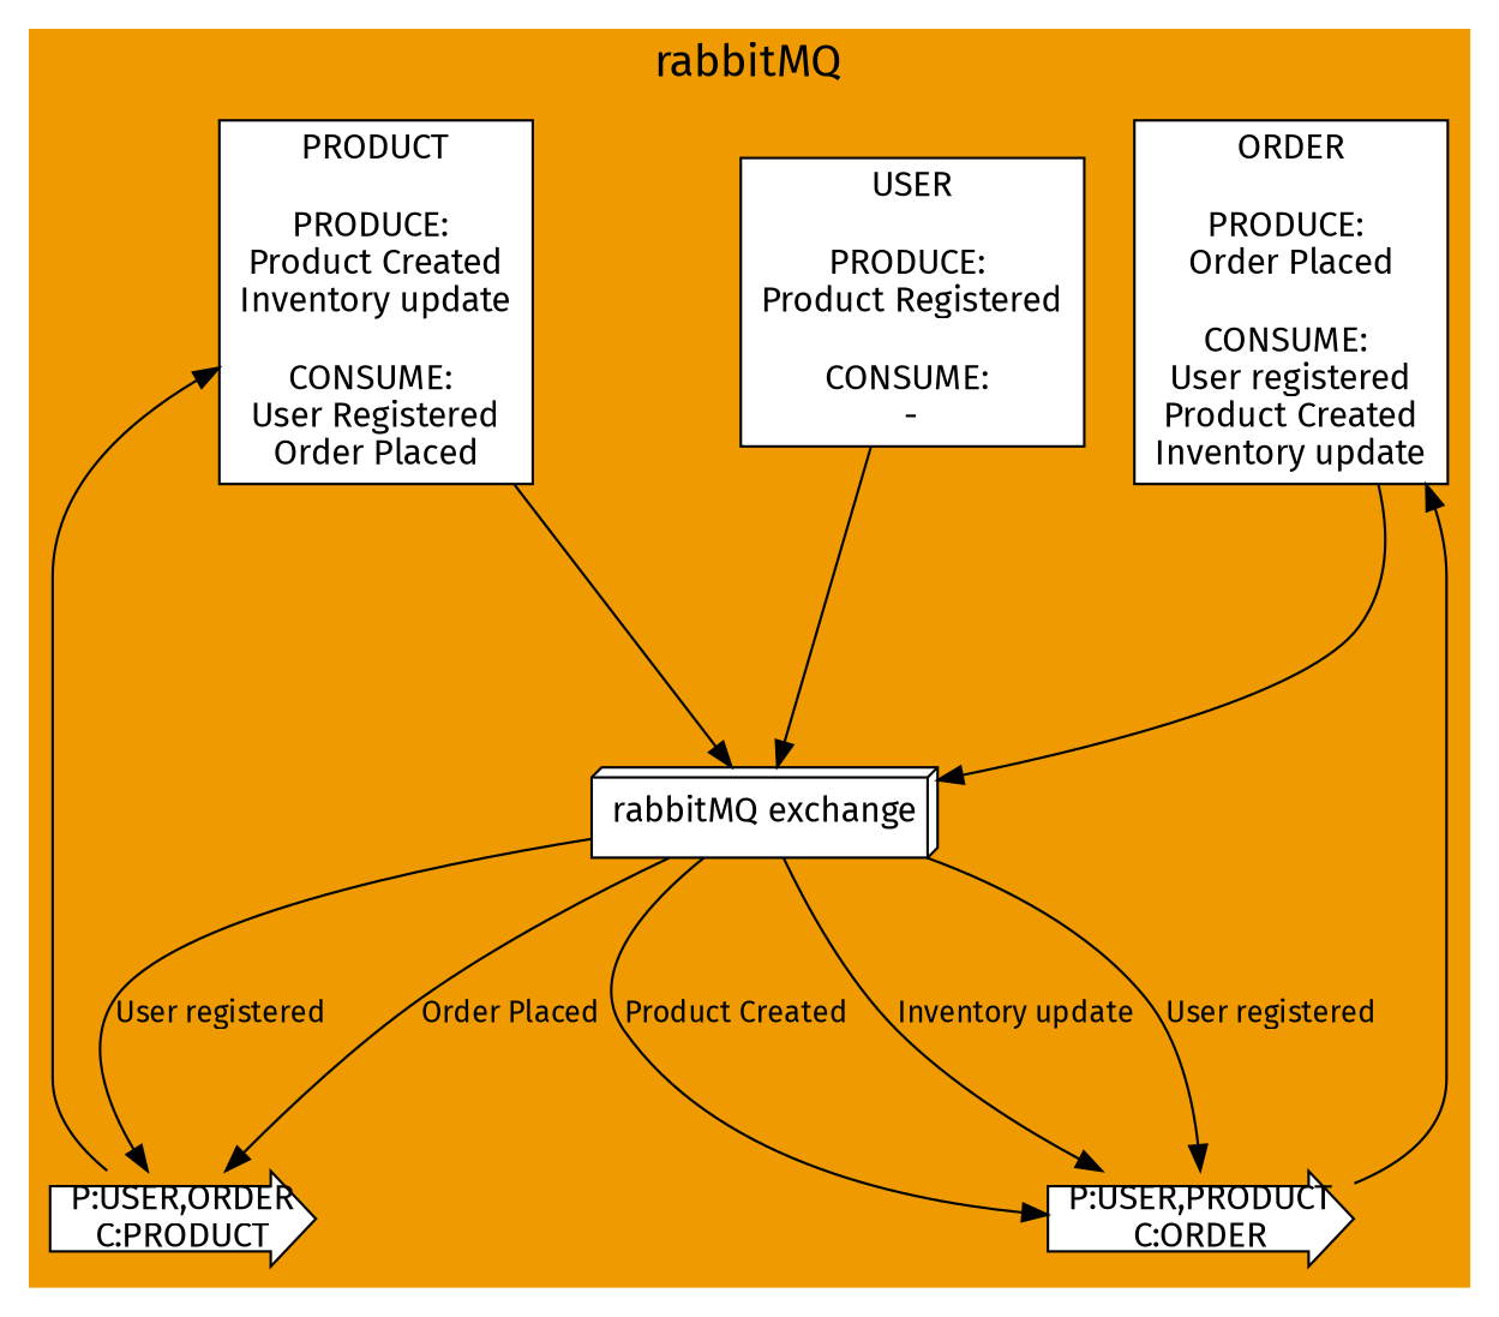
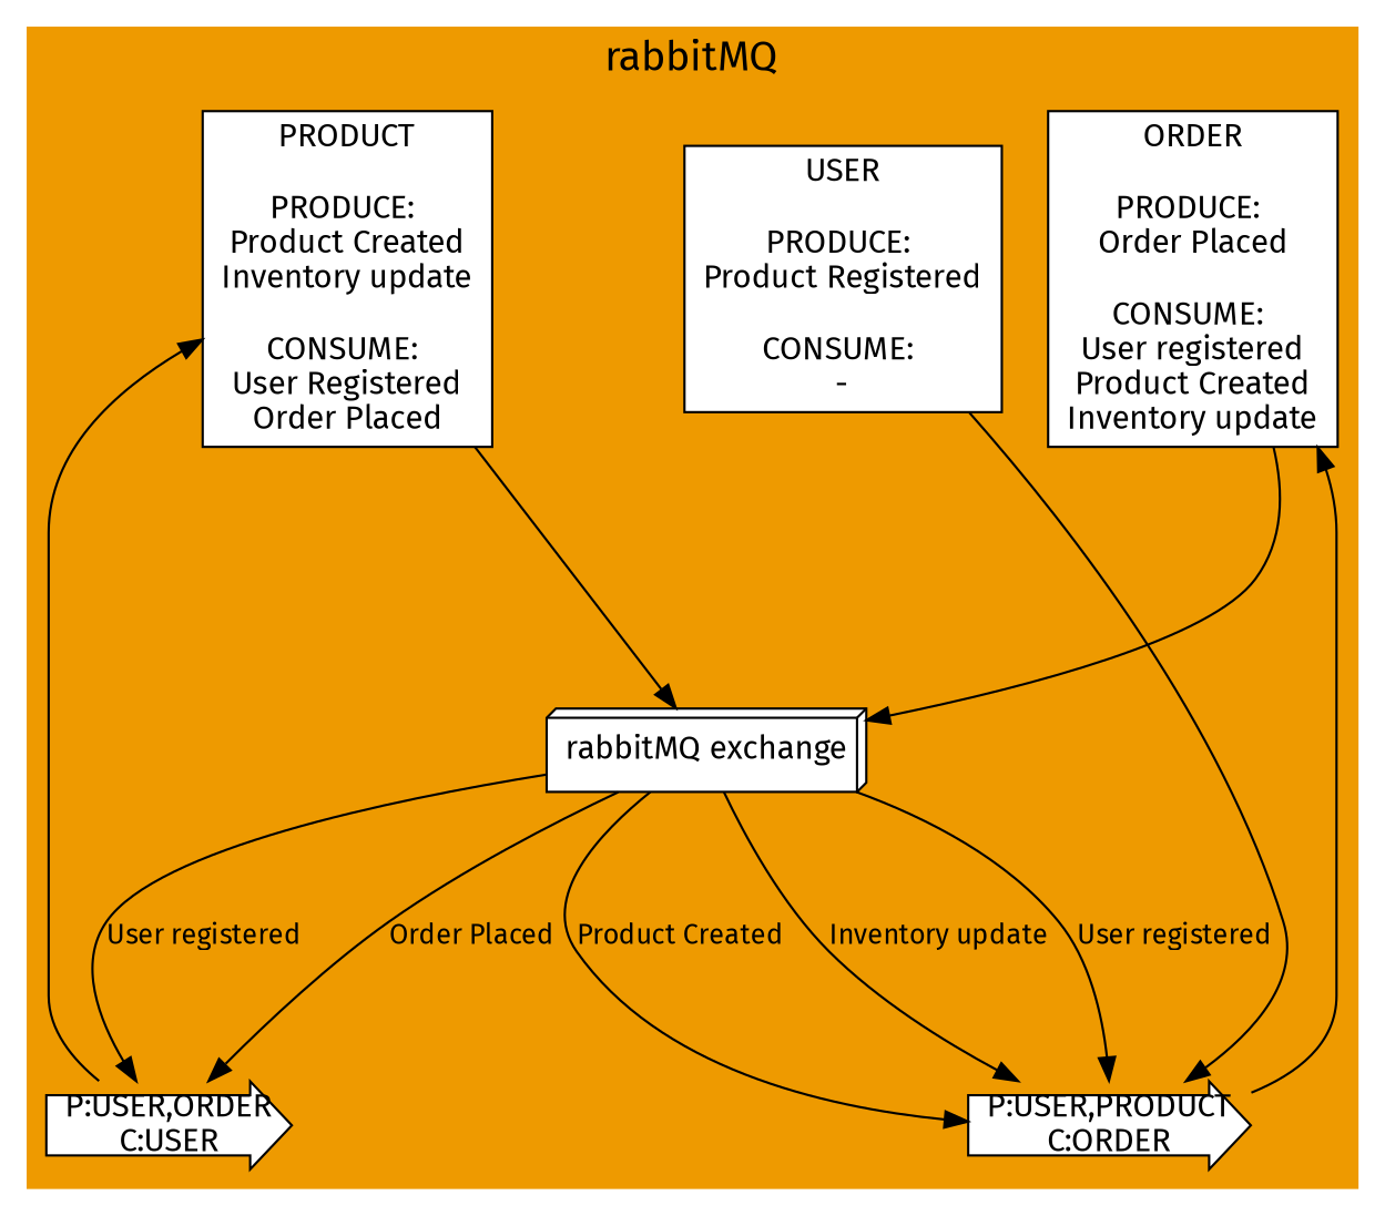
  digraph {
    color=orange2
    fontname="Fira Sans"
    fontsize=18
    style=filled
    node [fillcolor=white fontname="Fira Sans" fontsize=14 shape=box style=filled]
    edge [fontname="Fira Sans" fontsize=12 minlen=3]
    n1 [label="USER\n\nPRODUCE: \nProduct Registered\n\nCONSUME: \n-"]
    n2 [label="PRODUCT\n\nPRODUCE: \nProduct Created\nInventory update\n\nCONSUME: \nUser Registered\nOrder Placed"]
    n3 [label="ORDER\n\nPRODUCE: \nOrder Placed\n\nCONSUME: \nUser registered\nProduct Created\nInventory update"]
    n4 [label="P:USER,PRODUCT\nC:ORDER" shape=rarrow]
-   n5 [label="P:USER,ORDER\nC:PRODUCT" shape=rarrow]
+   n5 [label="P:USER,ORDER\nC:USER" shape=rarrow]
    n6 [label="rabbitMQ exchange" shape=box3d]
    subgraph cluster_1 {
      label=rabbitMQ
      n6
      subgraph sub_2 {
        label=rabbitMQ
        rank=min
        n1
        n2
        n3
      }
      subgraph sub_3 {
        label=rabbitMQ
        rank=max
        n4
        n5
      }
    }
-   n1 -> n6
+   n1 -> n4
    n2 -> n6
    n3 -> n6
    n4 -> n3
    n5 -> n2
    n6 -> n4 [label="User registered"]
    n6 -> n4 [label="Product Created"]
    n6 -> n4 [label="Inventory update"]
    n6 -> n5 [label="User registered"]
    n6 -> n5 [label="Order Placed"]
  }
